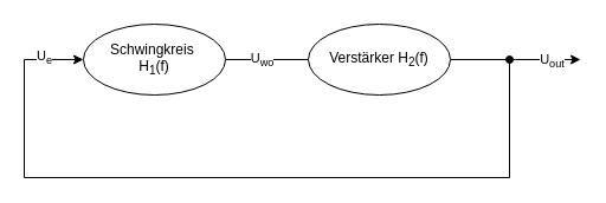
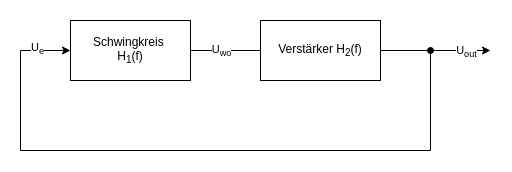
  <mxCell id="0" />
  <mxCell id="1" parent="0" />
  <mxCell id="2" value="" style="edgeStyle=orthogonalEdgeStyle;rounded=0;orthogonalLoop=1;jettySize=auto;html=1;endArrow=none;" parent="1" source="4" target="8" edge="1"><mxGeometry relative="1" as="geometry" /></mxCell>
  <mxCell id="3" value="U&lt;sub&gt;wo&lt;br&gt;&lt;/sub&gt;" style="edgeLabel;html=1;align=center;verticalAlign=middle;resizable=0;points=[];" parent="2" vertex="1" connectable="0"><mxGeometry x="-0.13" relative="1" as="geometry"><mxPoint as="offset" /></mxGeometry></mxCell>
- <mxCell id="4" value="Schwingkreis&amp;nbsp;&lt;br&gt;H&lt;sub&gt;1&lt;/sub&gt;(f)" style="ellipse;whiteSpace=wrap;html=1;" parent="1" vertex="1"><mxGeometry x="70" y="20" width="120" height="60" as="geometry" /></mxCell>
+ <mxCell id="4" value="Schwingkreis&amp;nbsp;&lt;br&gt;H&lt;sub&gt;1&lt;/sub&gt;(f)" style="rounded=0;whiteSpace=wrap;html=1;" parent="1" vertex="1"><mxGeometry x="70" y="20" width="120" height="60" as="geometry" /></mxCell>
  <mxCell id="5" style="edgeStyle=orthogonalEdgeStyle;rounded=0;orthogonalLoop=1;jettySize=auto;html=1;exitX=1;exitY=0.5;exitDx=0;exitDy=0;" parent="1" source="8" edge="1"><mxGeometry relative="1" as="geometry"><mxPoint x="490" y="50" as="targetPoint" /></mxGeometry></mxCell>
  <mxCell id="6" value="U" style="edgeLabel;html=1;align=center;verticalAlign=middle;resizable=0;points=[];" parent="5" vertex="1" connectable="0"><mxGeometry x="0.509" relative="1" as="geometry"><mxPoint as="offset" /></mxGeometry></mxCell>
  <mxCell id="7" value="U&lt;sub&gt;out&lt;br&gt;&lt;/sub&gt;" style="edgeLabel;html=1;align=center;verticalAlign=middle;resizable=0;points=[];" parent="5" vertex="1" connectable="0"><mxGeometry x="0.555" y="-1" relative="1" as="geometry"><mxPoint as="offset" /></mxGeometry></mxCell>
- <mxCell id="8" value="Verstärker H&lt;sub&gt;2&lt;/sub&gt;(f)" style="ellipse;whiteSpace=wrap;html=1;" parent="1" vertex="1"><mxGeometry x="260" y="20" width="120" height="60" as="geometry" /></mxCell>
+ <mxCell id="8" value="Verstärker H&lt;sub&gt;2&lt;/sub&gt;(f)" style="rounded=0;whiteSpace=wrap;html=1;" parent="1" vertex="1"><mxGeometry x="260" y="20" width="120" height="60" as="geometry" /></mxCell>
  <mxCell id="9" value="" style="endArrow=classic;html=1;rounded=0;entryX=0;entryY=0.5;entryDx=0;entryDy=0;startArrow=oval;startFill=1;" parent="1" target="4" edge="1"><mxGeometry width="50" height="50" relative="1" as="geometry"><mxPoint x="430" y="50" as="sourcePoint" /><mxPoint x="60" y="50" as="targetPoint" /><Array as="points"><mxPoint x="430" y="150" /><mxPoint x="20" y="150" /><mxPoint x="20" y="50" /></Array></mxGeometry></mxCell>
  <mxCell id="10" value="U&lt;sub&gt;e&lt;/sub&gt;" style="edgeLabel;html=1;align=center;verticalAlign=middle;resizable=0;points=[];" parent="9" vertex="1" connectable="0"><mxGeometry x="0.898" y="2" relative="1" as="geometry"><mxPoint as="offset" /></mxGeometry></mxCell>
